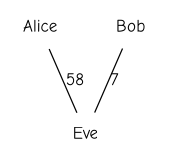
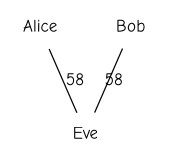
  graph {
    fontname="Comic Neue"
    node [color=white fontname="Comic Neue" style=filled]
    edge [fontname="Comic Neue"]
    Alice
    Eve
    Bob
    Alice -- Eve [label=58]
-   Bob -- Eve [label=7]
+   Bob -- Eve [label=58]
  }
